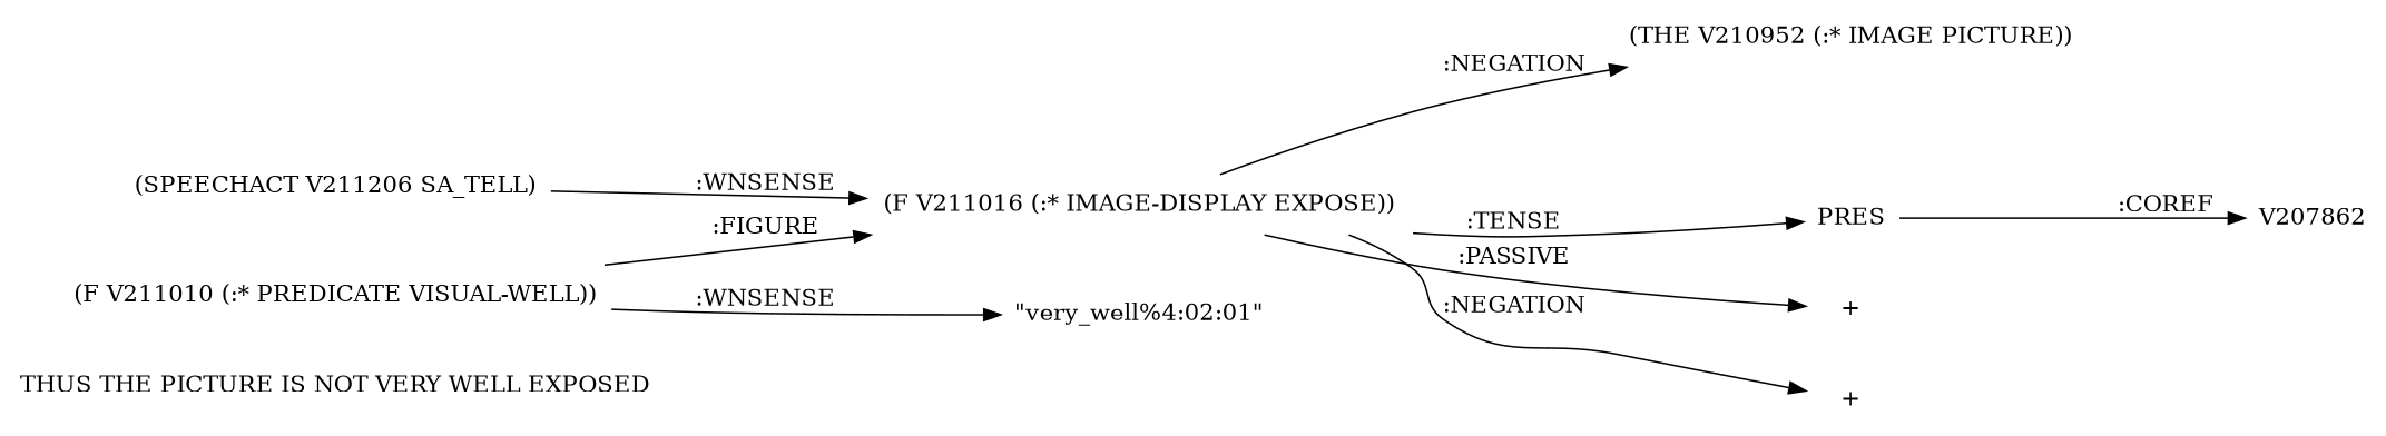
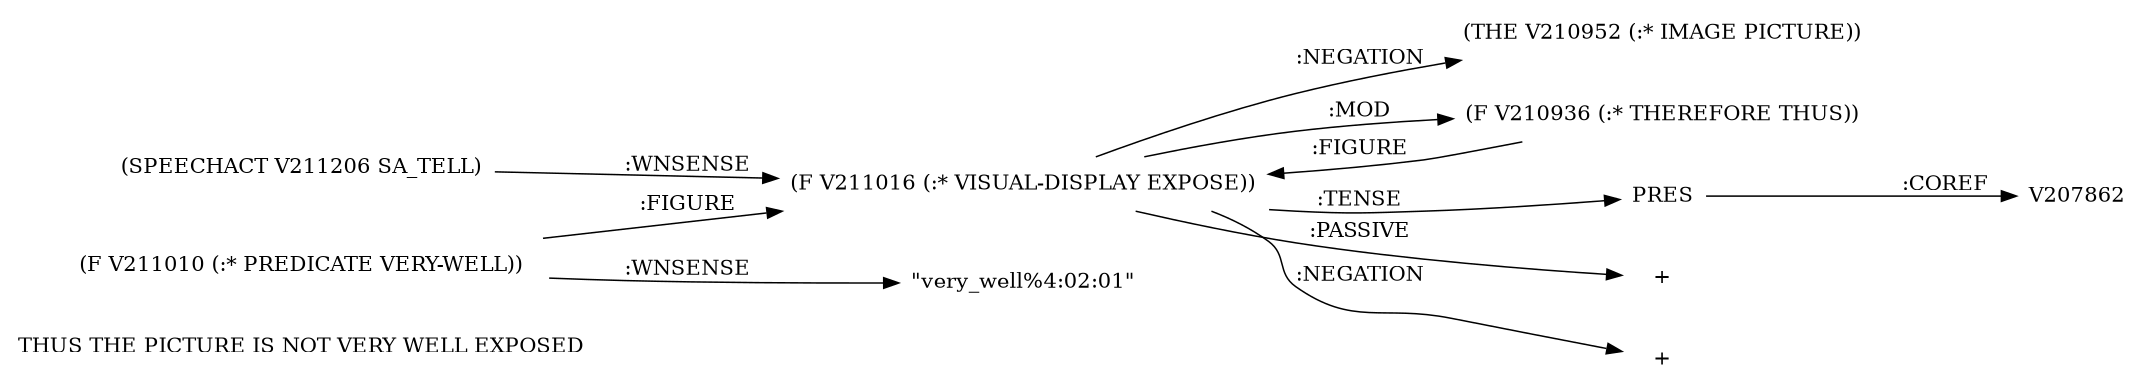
  digraph {
    rankdir=LR
    node [shape=none]
    "THUS THE PICTURE IS NOT VERY WELL EXPOSED"
    n2 [label="(SPEECHACT V211206 SA_TELL)"]
-   n3 [label="(F V211016 (:* IMAGE-DISPLAY EXPOSE))"]
+   n3 [label="(F V211016 (:* VISUAL-DISPLAY EXPOSE))"]
    n4 [label="(THE V210952 (:* IMAGE PICTURE))"]
+   n5 [label="(F V210936 (:* THEREFORE THUS))"]
    n6 [label=PRES]
    n7 [label="+"]
    n8 [label="+"]
-   n9 [label="(F V211010 (:* PREDICATE VISUAL-WELL))"]
+   n9 [label="(F V211010 (:* PREDICATE VERY-WELL))"]
    n10 [label="\"very_well%4:02:01\""]
    V207862
    n2 -> n3 [label=":WNSENSE"]
    n3 -> n4 [label=":NEGATION"]
+   n3 -> n5 [label=":MOD"]
    n3 -> n6 [label=":TENSE"]
    n3 -> n7 [label=":PASSIVE"]
    n3 -> n8 [label=":NEGATION"]
+   n5 -> n3 [label=":FIGURE"]
    n6 -> V207862 [label=":COREF"]
    n9 -> n3 [label=":FIGURE"]
    n9 -> n10 [label=":WNSENSE"]
  }
